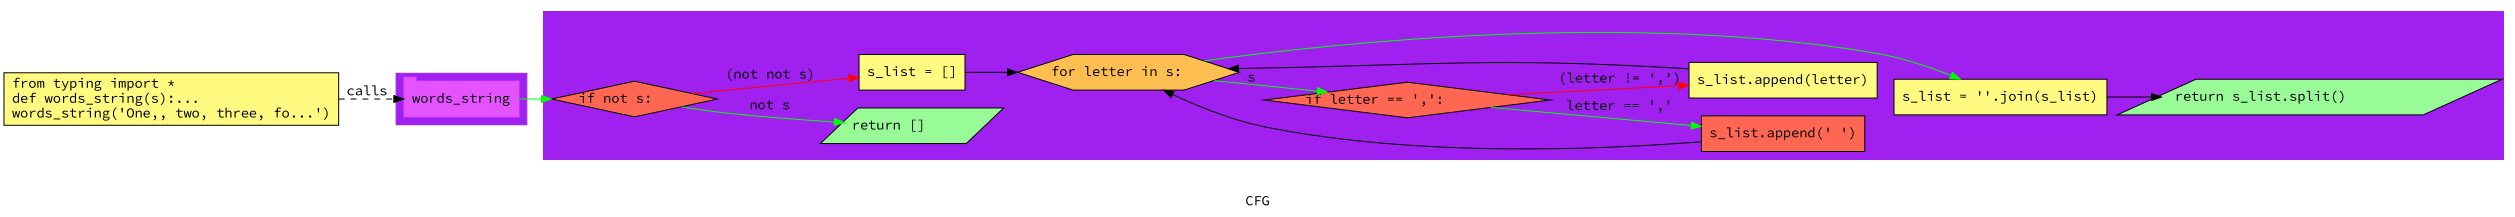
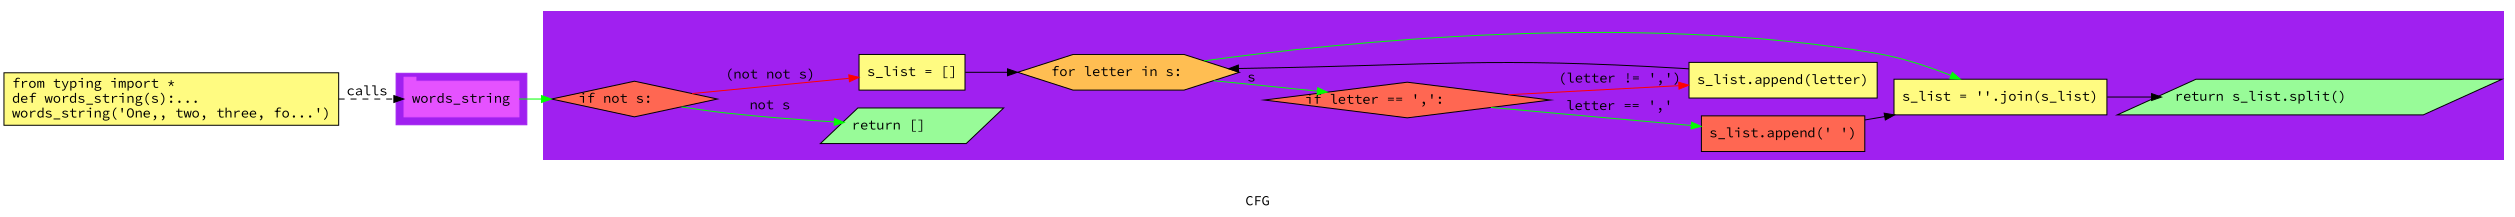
  digraph {
    compound=True
    fontname="Source Code Pro"
    label=CFG
    pack=False
    rankdir=LR
    ranksep=0.02
    node [fontname="Source Code Pro" shape=rectangle style="filled,solid" fillcolor="#FFFB81"]
    edge [color=green fontname="Source Code Pro"]
    n1 [color="#E552FF" height=0.5 label=words_string linenum="[19]" shape=tab style=filled width=1.6111 fillcolor=""]
    n2 [fillcolor="#FF6752" height=0.5 label="if not s:\l" linenum="[5]" shape=diamond width=2.3234]
    n3 [fillcolor="#98fb98" height=0.5 label="return []\l" linenum="[6]" shape=parallelogram width=2.4088]
    n4 [height=0.5 label="s_list = []\l" linenum="[8]" width=1.4861]
    n5 [fillcolor="#FFBE52" height=0.5 label="for letter in s:\l" linenum="[10]" shape=hexagon width=3.1062]
    n6 [fillcolor="#FF6752" height=0.5 label="if letter == ',':\l" linenum="[11]" shape=diamond width=4.0085]
    n7 [height=0.5 label="s_list = ''.join(s_list)\l" linenum="[16]" width=2.9861]
    n8 [fillcolor="#FF6752" height=0.5 label="s_list.append(' ')\l" linenum="[12]" width=2.2917]
    n9 [height=0.5 label="s_list.append(letter)\l" linenum="[14]" width=2.6389]
    n10 [fillcolor="#98fb98" height=0.5 label="return s_list.split()\l" linenum="[17]" shape=parallelogram width=5.0294]
    n11 [height=0.73611 label="from typing import *\ldef words_string(s):...\lwords_string('One,, two, three, fo...')\l" linenum="[1]" width=4.6944]
    subgraph cluster_1 {
      color=purple
      compound=true
      label=""
      shape=tab
      style=filled
      n1
    }
    subgraph cluster_2 {
      label=words_two
      n2
      n3
      n4
      n5
      n6
      n7
      n8
      n9
      n10
      subgraph cluster_3 {
        color=purple
        compound=true
        label=""
        shape=tab
        style=filled
      }
      subgraph cluster_4 {
        color=purple
        compound=true
        label=""
        shape=tab
        style=filled
      }
      subgraph cluster_5 {
        color=purple
        compound=true
        label=""
        shape=tab
        style=filled
      }
    }
    n1 -> n2
    n2 -> n3 [label="not s"]
    n2 -> n4 [color=red label="(not not s)"]
    n4 -> n5 [color=black]
    n5 -> n6 [label=s]
    n5 -> n7
    n6 -> n8 [label="letter == ','"]
    n6 -> n9 [color=red label="(letter != ',')"]
    n7 -> n10 [color=black]
-   n8 -> n5 [color=black]
+   n8 -> n7 [color=black]
    n9 -> n5 [color=black]
    n11 -> n1 [label=calls style=dashed color=""]
  }
